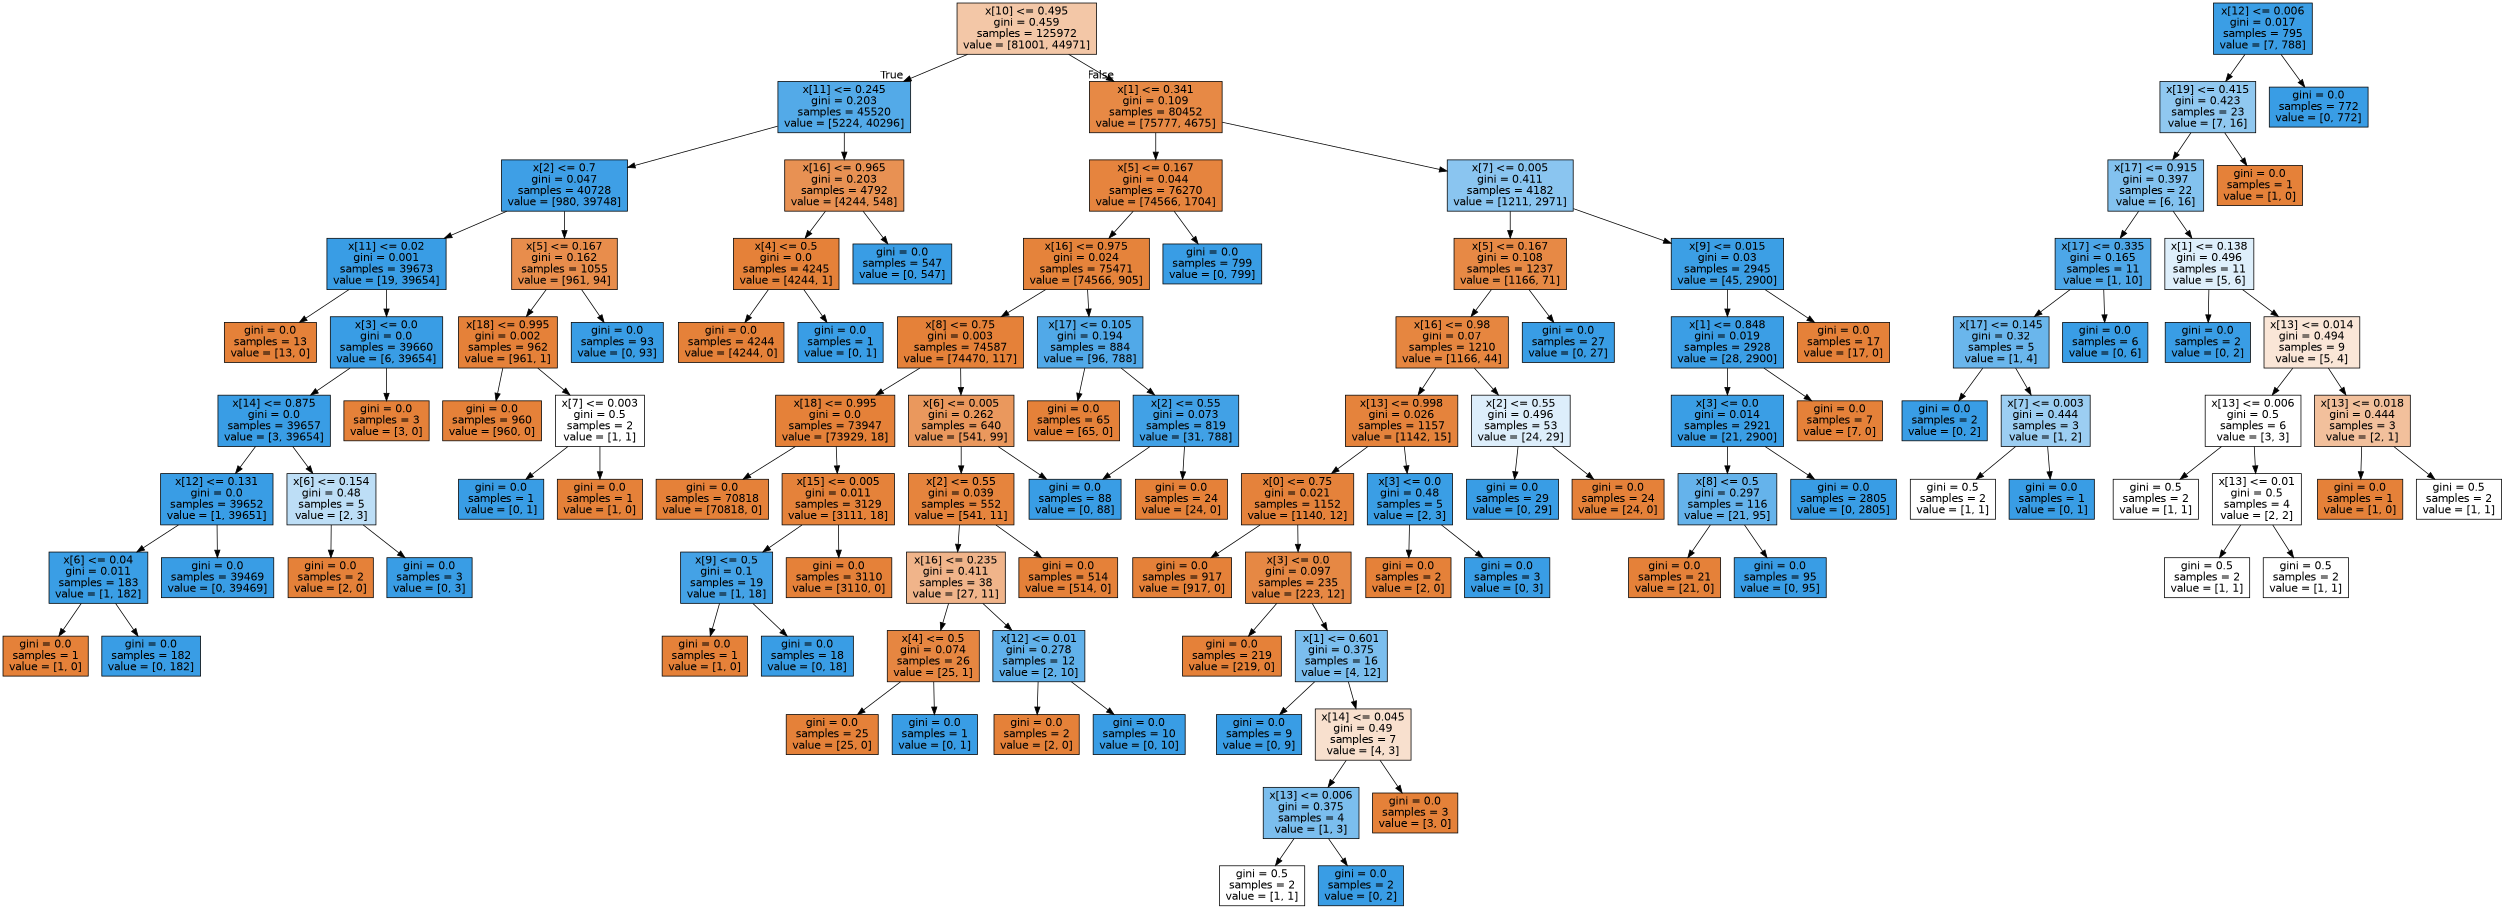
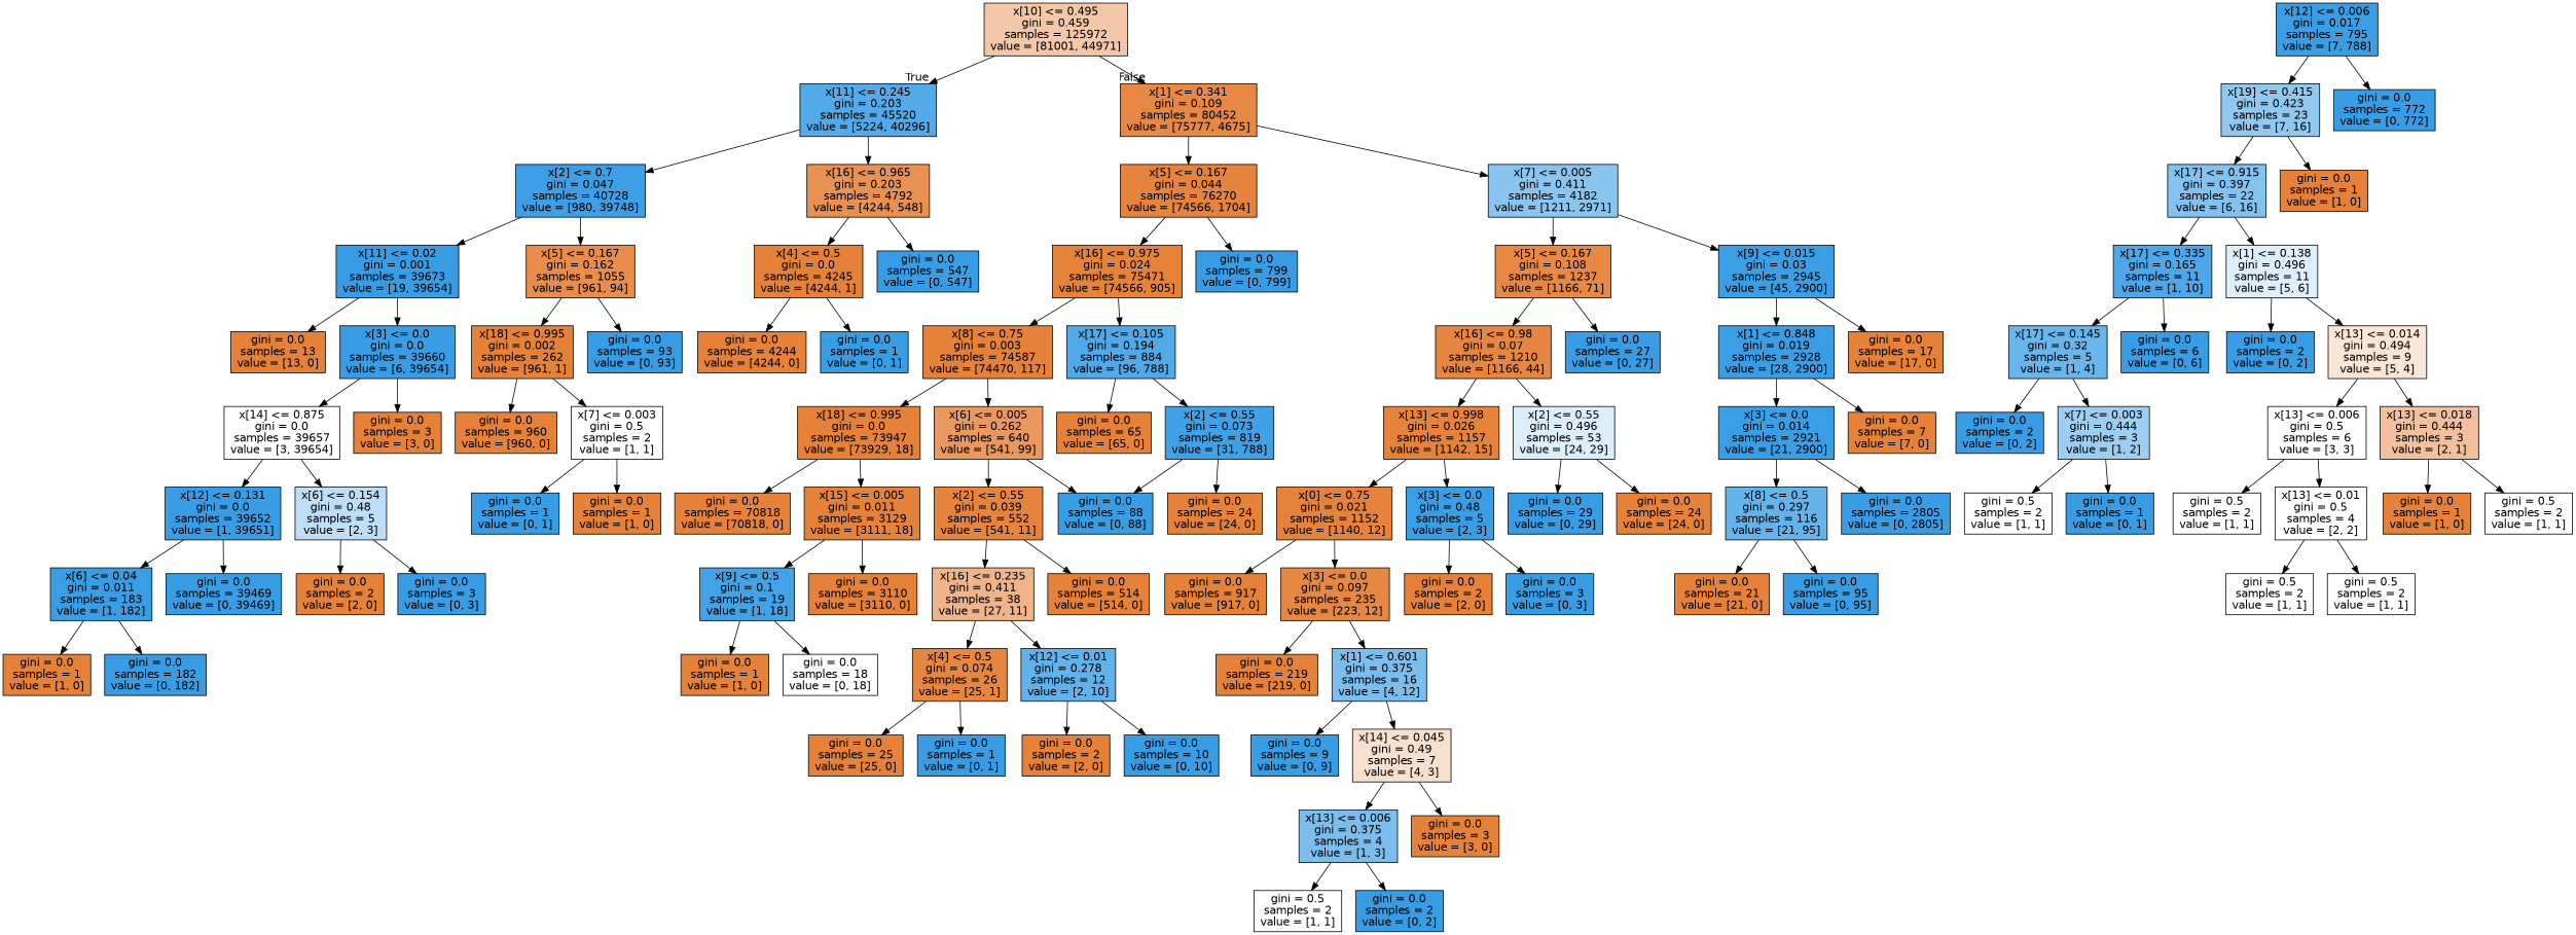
  digraph {
    node [color=black fillcolor="#e58139" fontname=helvetica shape=box style=filled]
    edge [fontname=helvetica]
    n1 [fillcolor="#f3c7a7" label="x[10] <= 0.495\ngini = 0.459\nsamples = 125972\nvalue = [81001, 44971]"]
    n2 [fillcolor="#53aae8" label="x[11] <= 0.245\ngini = 0.203\nsamples = 45520\nvalue = [5224, 40296]"]
    n3 [fillcolor="#e78945" label="x[1] <= 0.341\ngini = 0.109\nsamples = 80452\nvalue = [75777, 4675]"]
    n4 [fillcolor="#3e9fe6" label="x[2] <= 0.7\ngini = 0.047\nsamples = 40728\nvalue = [980, 39748]"]
    n5 [fillcolor="#e89153" label="x[16] <= 0.965\ngini = 0.203\nsamples = 4792\nvalue = [4244, 548]"]
    n6 [fillcolor="#e6843e" label="x[5] <= 0.167\ngini = 0.044\nsamples = 76270\nvalue = [74566, 1704]"]
    n7 [fillcolor="#8ac5f0" label="x[7] <= 0.005\ngini = 0.411\nsamples = 4182\nvalue = [1211, 2971]"]
    n8 [fillcolor="#399de5" label="x[11] <= 0.02\ngini = 0.001\nsamples = 39673\nvalue = [19, 39654]"]
    n9 [fillcolor="#e88d4c" label="x[5] <= 0.167\ngini = 0.162\nsamples = 1055\nvalue = [961, 94]"]
    n10 [label="x[4] <= 0.5\ngini = 0.0\nsamples = 4245\nvalue = [4244, 1]"]
    n11 [fillcolor="#399de5" label="gini = 0.0\nsamples = 547\nvalue = [0, 547]"]
    n12 [label="gini = 0.0\nsamples = 13\nvalue = [13, 0]"]
    n13 [fillcolor="#399de5" label="x[3] <= 0.0\ngini = 0.0\nsamples = 39660\nvalue = [6, 39654]"]
-   n14 [label="x[18] <= 0.995\ngini = 0.002\nsamples = 962\nvalue = [961, 1]"]
+   n14 [label="x[18] <= 0.995\ngini = 0.002\nsamples = 262\nvalue = [961, 1]"]
    n15 [fillcolor="#399de5" label="gini = 0.0\nsamples = 93\nvalue = [0, 93]"]
-   n16 [fillcolor="#399de5" label="x[14] <= 0.875\ngini = 0.0\nsamples = 39657\nvalue = [3, 39654]"]
+   n16 [fillcolor="#ffffff" label="x[14] <= 0.875\ngini = 0.0\nsamples = 39657\nvalue = [3, 39654]"]
    n17 [label="gini = 0.0\nsamples = 3\nvalue = [3, 0]"]
    n18 [fillcolor="#399de5" label="x[12] <= 0.131\ngini = 0.0\nsamples = 39652\nvalue = [1, 39651]"]
    n19 [fillcolor="#bddef6" label="x[6] <= 0.154\ngini = 0.48\nsamples = 5\nvalue = [2, 3]"]
    n20 [fillcolor="#3a9ee5" label="x[6] <= 0.04\ngini = 0.011\nsamples = 183\nvalue = [1, 182]"]
    n21 [fillcolor="#399de5" label="gini = 0.0\nsamples = 39469\nvalue = [0, 39469]"]
    n22 [label="gini = 0.0\nsamples = 2\nvalue = [2, 0]"]
    n23 [fillcolor="#399de5" label="gini = 0.0\nsamples = 3\nvalue = [0, 3]"]
    n24 [label="gini = 0.0\nsamples = 1\nvalue = [1, 0]"]
    n25 [fillcolor="#399de5" label="gini = 0.0\nsamples = 182\nvalue = [0, 182]"]
    n26 [label="gini = 0.0\nsamples = 960\nvalue = [960, 0]"]
    n27 [fillcolor="#ffffff" label="x[7] <= 0.003\ngini = 0.5\nsamples = 2\nvalue = [1, 1]"]
    n28 [fillcolor="#399de5" label="gini = 0.0\nsamples = 1\nvalue = [0, 1]"]
    n29 [label="gini = 0.0\nsamples = 1\nvalue = [1, 0]"]
    n30 [label="gini = 0.0\nsamples = 4244\nvalue = [4244, 0]"]
    n31 [fillcolor="#399de5" label="gini = 0.0\nsamples = 1\nvalue = [0, 1]"]
    n32 [fillcolor="#e5833b" label="x[16] <= 0.975\ngini = 0.024\nsamples = 75471\nvalue = [74566, 905]"]
    n33 [fillcolor="#399de5" label="gini = 0.0\nsamples = 799\nvalue = [0, 799]"]
    n34 [fillcolor="#e78945" label="x[5] <= 0.167\ngini = 0.108\nsamples = 1237\nvalue = [1166, 71]"]
    n35 [fillcolor="#3c9fe5" label="x[9] <= 0.015\ngini = 0.03\nsamples = 2945\nvalue = [45, 2900]"]
    n36 [label="x[8] <= 0.75\ngini = 0.003\nsamples = 74587\nvalue = [74470, 117]"]
    n37 [fillcolor="#51a9e8" label="x[17] <= 0.105\ngini = 0.194\nsamples = 884\nvalue = [96, 788]"]
    n38 [label="x[18] <= 0.995\ngini = 0.0\nsamples = 73947\nvalue = [73929, 18]"]
    n39 [fillcolor="#ea985d" label="x[6] <= 0.005\ngini = 0.262\nsamples = 640\nvalue = [541, 99]"]
    n40 [label="gini = 0.0\nsamples = 65\nvalue = [65, 0]"]
    n41 [fillcolor="#41a1e6" label="x[2] <= 0.55\ngini = 0.073\nsamples = 819\nvalue = [31, 788]"]
    n42 [label="gini = 0.0\nsamples = 70818\nvalue = [70818, 0]"]
    n43 [fillcolor="#e5823a" label="x[15] <= 0.005\ngini = 0.011\nsamples = 3129\nvalue = [3111, 18]"]
    n44 [fillcolor="#e6843d" label="x[2] <= 0.55\ngini = 0.039\nsamples = 552\nvalue = [541, 11]"]
    n45 [fillcolor="#399de5" label="gini = 0.0\nsamples = 88\nvalue = [0, 88]"]
    n46 [fillcolor="#44a2e6" label="x[9] <= 0.5\ngini = 0.1\nsamples = 19\nvalue = [1, 18]"]
    n47 [label="gini = 0.0\nsamples = 3110\nvalue = [3110, 0]"]
    n48 [label="gini = 0.0\nsamples = 1\nvalue = [1, 0]"]
-   n49 [fillcolor="#399de5" label="gini = 0.0\nsamples = 18\nvalue = [0, 18]"]
+   n49 [fillcolor="#ffffff" label="gini = 0.0\nsamples = 18\nvalue = [0, 18]"]
    n50 [fillcolor="#f0b48a" label="x[16] <= 0.235\ngini = 0.411\nsamples = 38\nvalue = [27, 11]"]
    n51 [label="gini = 0.0\nsamples = 514\nvalue = [514, 0]"]
    n52 [fillcolor="#e68641" label="x[4] <= 0.5\ngini = 0.074\nsamples = 26\nvalue = [25, 1]"]
    n53 [fillcolor="#61b1ea" label="x[12] <= 0.01\ngini = 0.278\nsamples = 12\nvalue = [2, 10]"]
    n54 [label="gini = 0.0\nsamples = 25\nvalue = [25, 0]"]
    n55 [fillcolor="#399de5" label="gini = 0.0\nsamples = 1\nvalue = [0, 1]"]
    n56 [label="gini = 0.0\nsamples = 2\nvalue = [2, 0]"]
    n57 [fillcolor="#399de5" label="gini = 0.0\nsamples = 10\nvalue = [0, 10]"]
    n58 [label="gini = 0.0\nsamples = 24\nvalue = [24, 0]"]
    n59 [fillcolor="#3b9ee5" label="x[12] <= 0.006\ngini = 0.017\nsamples = 795\nvalue = [7, 788]"]
    n60 [fillcolor="#90c8f0" label="x[19] <= 0.415\ngini = 0.423\nsamples = 23\nvalue = [7, 16]"]
    n61 [fillcolor="#399de5" label="gini = 0.0\nsamples = 772\nvalue = [0, 772]"]
    n62 [fillcolor="#83c2ef" label="x[17] <= 0.915\ngini = 0.397\nsamples = 22\nvalue = [6, 16]"]
    n63 [label="gini = 0.0\nsamples = 1\nvalue = [1, 0]"]
    n64 [fillcolor="#4da7e8" label="x[17] <= 0.335\ngini = 0.165\nsamples = 11\nvalue = [1, 10]"]
    n65 [fillcolor="#deeffb" label="x[1] <= 0.138\ngini = 0.496\nsamples = 11\nvalue = [5, 6]"]
    n66 [fillcolor="#6ab6ec" label="x[17] <= 0.145\ngini = 0.32\nsamples = 5\nvalue = [1, 4]"]
    n67 [fillcolor="#399de5" label="gini = 0.0\nsamples = 6\nvalue = [0, 6]"]
    n68 [fillcolor="#399de5" label="gini = 0.0\nsamples = 2\nvalue = [0, 2]"]
    n69 [fillcolor="#fae6d7" label="x[13] <= 0.014\ngini = 0.494\nsamples = 9\nvalue = [5, 4]"]
    n70 [fillcolor="#399de5" label="gini = 0.0\nsamples = 2\nvalue = [0, 2]"]
    n71 [fillcolor="#9ccef2" label="x[7] <= 0.003\ngini = 0.444\nsamples = 3\nvalue = [1, 2]"]
    n72 [fillcolor="#ffffff" label="gini = 0.5\nsamples = 2\nvalue = [1, 1]"]
    n73 [fillcolor="#399de5" label="gini = 0.0\nsamples = 1\nvalue = [0, 1]"]
    n74 [fillcolor="#ffffff" label="x[13] <= 0.006\ngini = 0.5\nsamples = 6\nvalue = [3, 3]"]
    n75 [fillcolor="#f2c09c" label="x[13] <= 0.018\ngini = 0.444\nsamples = 3\nvalue = [2, 1]"]
    n76 [fillcolor="#ffffff" label="gini = 0.5\nsamples = 2\nvalue = [1, 1]"]
    n77 [fillcolor="#ffffff" label="x[13] <= 0.01\ngini = 0.5\nsamples = 4\nvalue = [2, 2]"]
    n78 [label="gini = 0.0\nsamples = 1\nvalue = [1, 0]"]
    n79 [fillcolor="#ffffff" label="gini = 0.5\nsamples = 2\nvalue = [1, 1]"]
    n80 [fillcolor="#ffffff" label="gini = 0.5\nsamples = 2\nvalue = [1, 1]"]
    n81 [fillcolor="#ffffff" label="gini = 0.5\nsamples = 2\nvalue = [1, 1]"]
    n82 [fillcolor="#e68640" label="x[16] <= 0.98\ngini = 0.07\nsamples = 1210\nvalue = [1166, 44]"]
    n83 [fillcolor="#399de5" label="gini = 0.0\nsamples = 27\nvalue = [0, 27]"]
    n84 [fillcolor="#3b9ee5" label="x[1] <= 0.848\ngini = 0.019\nsamples = 2928\nvalue = [28, 2900]"]
    n85 [label="gini = 0.0\nsamples = 17\nvalue = [17, 0]"]
    n86 [fillcolor="#e5833c" label="x[13] <= 0.998\ngini = 0.026\nsamples = 1157\nvalue = [1142, 15]"]
    n87 [fillcolor="#ddeefb" label="x[2] <= 0.55\ngini = 0.496\nsamples = 53\nvalue = [24, 29]"]
    n88 [fillcolor="#e5823b" label="x[0] <= 0.75\ngini = 0.021\nsamples = 1152\nvalue = [1140, 12]"]
    n89 [fillcolor="#3a9ee5" label="x[3] <= 0.0\ngini = 0.48\nsamples = 5\nvalue = [2, 3]"]
    n90 [fillcolor="#399de5" label="gini = 0.0\nsamples = 29\nvalue = [0, 29]"]
    n91 [label="gini = 0.0\nsamples = 24\nvalue = [24, 0]"]
    n92 [label="gini = 0.0\nsamples = 917\nvalue = [917, 0]"]
    n93 [fillcolor="#e68844" label="x[3] <= 0.0\ngini = 0.097\nsamples = 235\nvalue = [223, 12]"]
    n94 [label="gini = 0.0\nsamples = 2\nvalue = [2, 0]"]
    n95 [fillcolor="#399de5" label="gini = 0.0\nsamples = 3\nvalue = [0, 3]"]
    n96 [label="gini = 0.0\nsamples = 219\nvalue = [219, 0]"]
    n97 [fillcolor="#7bbeee" label="x[1] <= 0.601\ngini = 0.375\nsamples = 16\nvalue = [4, 12]"]
    n98 [fillcolor="#399de5" label="gini = 0.0\nsamples = 9\nvalue = [0, 9]"]
    n99 [fillcolor="#f8e0ce" label="x[14] <= 0.045\ngini = 0.49\nsamples = 7\nvalue = [4, 3]"]
    n100 [fillcolor="#7bbeee" label="x[13] <= 0.006\ngini = 0.375\nsamples = 4\nvalue = [1, 3]"]
    n101 [label="gini = 0.0\nsamples = 3\nvalue = [3, 0]"]
    n102 [fillcolor="#ffffff" label="gini = 0.5\nsamples = 2\nvalue = [1, 1]"]
    n103 [fillcolor="#399de5" label="gini = 0.0\nsamples = 2\nvalue = [0, 2]"]
    n104 [fillcolor="#3a9ee5" label="x[3] <= 0.0\ngini = 0.014\nsamples = 2921\nvalue = [21, 2900]"]
    n105 [label="gini = 0.0\nsamples = 7\nvalue = [7, 0]"]
    n106 [fillcolor="#65b3eb" label="x[8] <= 0.5\ngini = 0.297\nsamples = 116\nvalue = [21, 95]"]
    n107 [fillcolor="#399de5" label="gini = 0.0\nsamples = 2805\nvalue = [0, 2805]"]
    n108 [label="gini = 0.0\nsamples = 21\nvalue = [21, 0]"]
    n109 [fillcolor="#399de5" label="gini = 0.0\nsamples = 95\nvalue = [0, 95]"]
    n1 -> n2 [headlabel=True labelangle=45 labeldistance=2.5]
    n1 -> n3 [headlabel=False labelangle=-45 labeldistance=2.5]
    n2 -> n4
    n2 -> n5
    n3 -> n6
    n3 -> n7
    n4 -> n8
    n4 -> n9
    n5 -> n10
    n5 -> n11
    n6 -> n32
    n6 -> n33
    n7 -> n34
    n7 -> n35
    n8 -> n12
    n8 -> n13
    n9 -> n14
    n9 -> n15
    n10 -> n30
    n10 -> n31
    n13 -> n16
    n13 -> n17
    n14 -> n26
    n14 -> n27
    n16 -> n18
    n16 -> n19
    n18 -> n20
    n18 -> n21
    n19 -> n22
    n19 -> n23
    n20 -> n24
    n20 -> n25
    n27 -> n28
    n27 -> n29
    n32 -> n36
    n32 -> n37
    n34 -> n82
    n34 -> n83
    n35 -> n84
    n35 -> n85
    n36 -> n38
    n36 -> n39
    n37 -> n40
    n37 -> n41
    n38 -> n42
    n38 -> n43
    n39 -> n44
    n39 -> n45
    n41 -> n45
    n41 -> n58
    n43 -> n46
    n43 -> n47
    n44 -> n50
    n44 -> n51
    n46 -> n48
    n46 -> n49
    n50 -> n52
    n50 -> n53
    n52 -> n54
    n52 -> n55
    n53 -> n56
    n53 -> n57
    n59 -> n60
    n59 -> n61
    n60 -> n62
    n60 -> n63
    n62 -> n64
    n62 -> n65
    n64 -> n66
    n64 -> n67
    n65 -> n68
    n65 -> n69
    n66 -> n70
    n66 -> n71
    n69 -> n74
    n69 -> n75
    n71 -> n72
    n71 -> n73
    n74 -> n76
    n74 -> n77
    n75 -> n78
    n75 -> n79
    n77 -> n80
    n77 -> n81
    n82 -> n86
    n82 -> n87
    n84 -> n104
    n84 -> n105
    n86 -> n88
    n86 -> n89
    n87 -> n90
    n87 -> n91
    n88 -> n92
    n88 -> n93
    n89 -> n94
    n89 -> n95
    n93 -> n96
    n93 -> n97
    n97 -> n98
    n97 -> n99
    n99 -> n100
    n99 -> n101
    n100 -> n102
    n100 -> n103
    n104 -> n106
    n104 -> n107
    n106 -> n108
    n106 -> n109
  }
